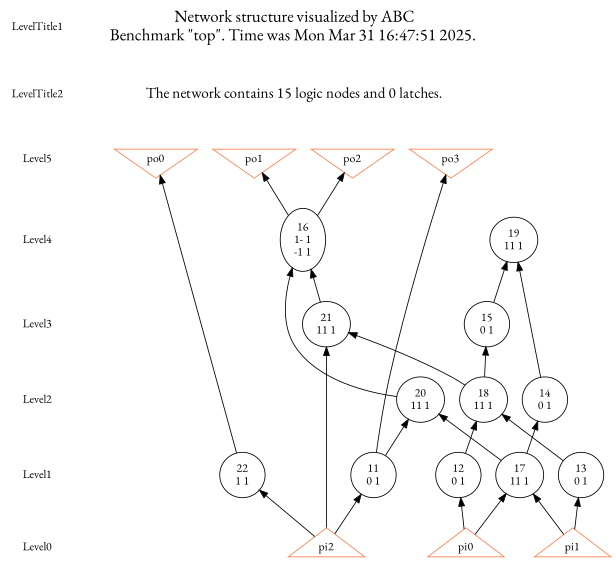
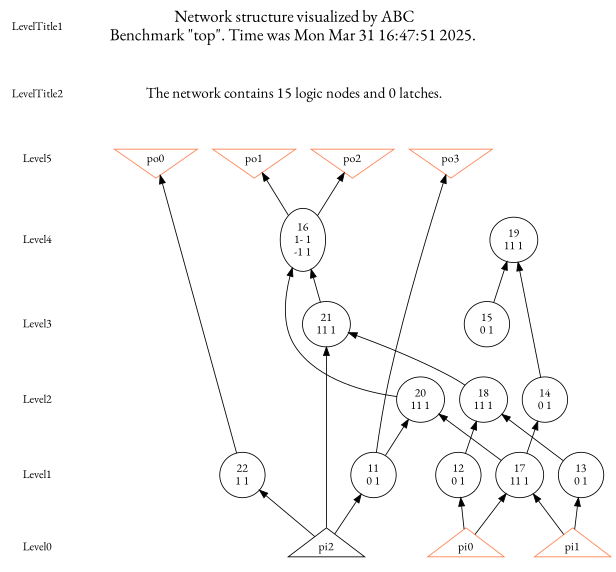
  digraph {
    fontname="EB Garamond"
    node [fontname="EB Garamond" shape=ellipse]
    edge [dir=back fontname="EB Garamond" style=solid]
    LevelTitle1 [shape=plaintext]
    LevelTitle2 [shape=plaintext]
    Level5 [shape=plaintext]
    Level4 [shape=plaintext]
    Level3 [shape=plaintext]
    Level2 [shape=plaintext]
    Level1 [shape=plaintext]
    Level0 [shape=plaintext]
    n9 [fontsize=20 label="Network structure visualized by ABC\nBenchmark \"top\". Time was Mon Mar 31 16:47:51 2025. " shape=plaintext]
    n10 [fontsize=18 label="The network contains 15 logic nodes and 0 latches.\n" shape=plaintext]
    n11 [color=coral fillcolor=coral label=po0 shape=invtriangle]
    n12 [color=coral fillcolor=coral label=po1 shape=invtriangle]
    n13 [color=coral fillcolor=coral label=po2 shape=invtriangle]
    n14 [color=coral fillcolor=coral label=po3 shape=invtriangle]
    n15 [label="16\n1- 1\n-1 1"]
    n16 [label="19\n11 1"]
    n17 [label="15\n0 1"]
    n18 [label="21\n11 1"]
    n19 [label="14\n0 1"]
    n20 [label="18\n11 1"]
    n21 [label="20\n11 1"]
    n22 [label="11\n0 1"]
    n23 [label="12\n0 1"]
    n24 [label="13\n0 1"]
    n25 [label="17\n11 1"]
    n26 [label="22\n1 1"]
    n27 [color=coral fillcolor=coral label=pi0 shape=triangle]
    n28 [color=coral fillcolor=coral label=pi1 shape=triangle]
-   n29 [color=coral fillcolor=coral label=pi2 shape=triangle]
+   n29 [color=black fillcolor=coral label=pi2 shape=triangle]
    subgraph sub_1 {
      LevelTitle1
      LevelTitle2
      Level5
      Level4
      Level3
      Level2
      Level1
      Level0
    }
    subgraph sub_2 {
      rank=same
      LevelTitle1
      n9
    }
    subgraph sub_3 {
      rank=same
      LevelTitle2
      n10
    }
    subgraph sub_4 {
      rank=same
      Level5
      n11
      n12
      n13
      n14
    }
    subgraph sub_5 {
      rank=same
      Level4
      n15
      n16
    }
    subgraph sub_6 {
      rank=same
      Level3
      n17
      n18
    }
    subgraph sub_7 {
      rank=same
      Level2
      n19
      n20
      n21
    }
    subgraph sub_8 {
      rank=same
      Level1
      n22
      n23
      n24
      n25
      n26
    }
    subgraph sub_9 {
      rank=same
      Level0
      n27
      n28
      n29
    }
    LevelTitle1 -> LevelTitle2 [style=invis]
    LevelTitle2 -> Level5 [style=invis]
    Level5 -> Level4 [style=invis]
    Level4 -> Level3 [style=invis]
    Level3 -> Level2 [style=invis]
    Level2 -> Level1 [style=invis]
    Level1 -> Level0 [style=invis]
    n9 -> n10 [style=invis]
    n10 -> n11 [style=invis]
    n10 -> n12 [style=invis]
    n10 -> n13 [style=invis]
    n10 -> n14 [style=invis]
    n11 -> n12 [style=invis]
    n11 -> n26
    n12 -> n13 [style=invis]
    n12 -> n15
    n13 -> n14 [style=invis]
    n13 -> n15
    n14 -> n22
    n15 -> n18
    n15 -> n21
    n16 -> n17
    n16 -> n19
-   n17 -> n20
    n18 -> n20
    n18 -> n29
    n19 -> n25
    n20 -> n23
    n20 -> n24
    n21 -> n22
    n21 -> n25
    n22 -> n29
    n23 -> n27
    n24 -> n28
    n25 -> n27
    n25 -> n28
    n26 -> n29
  }
